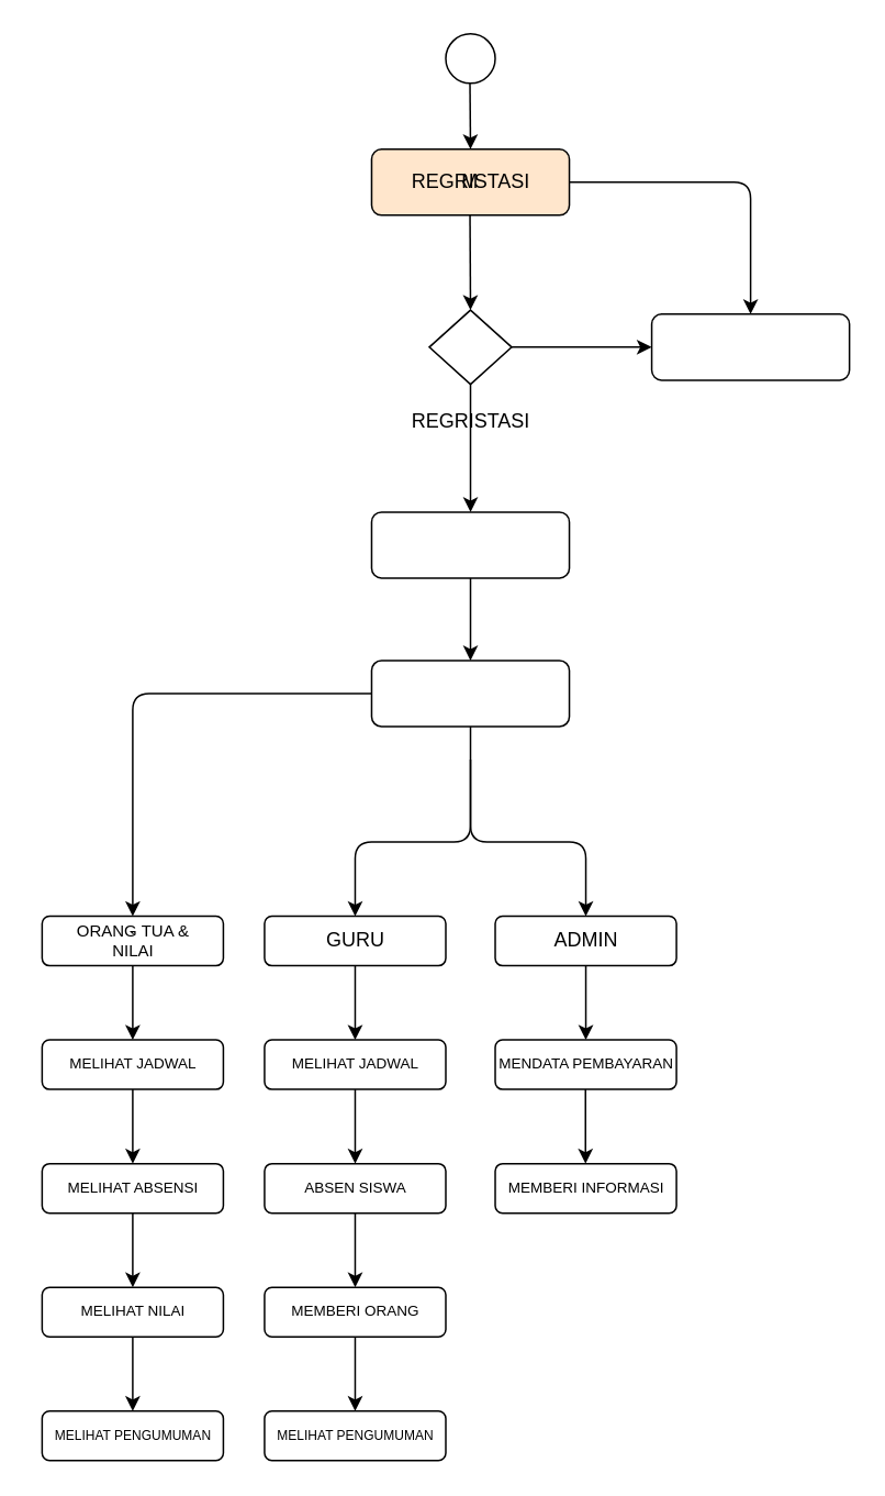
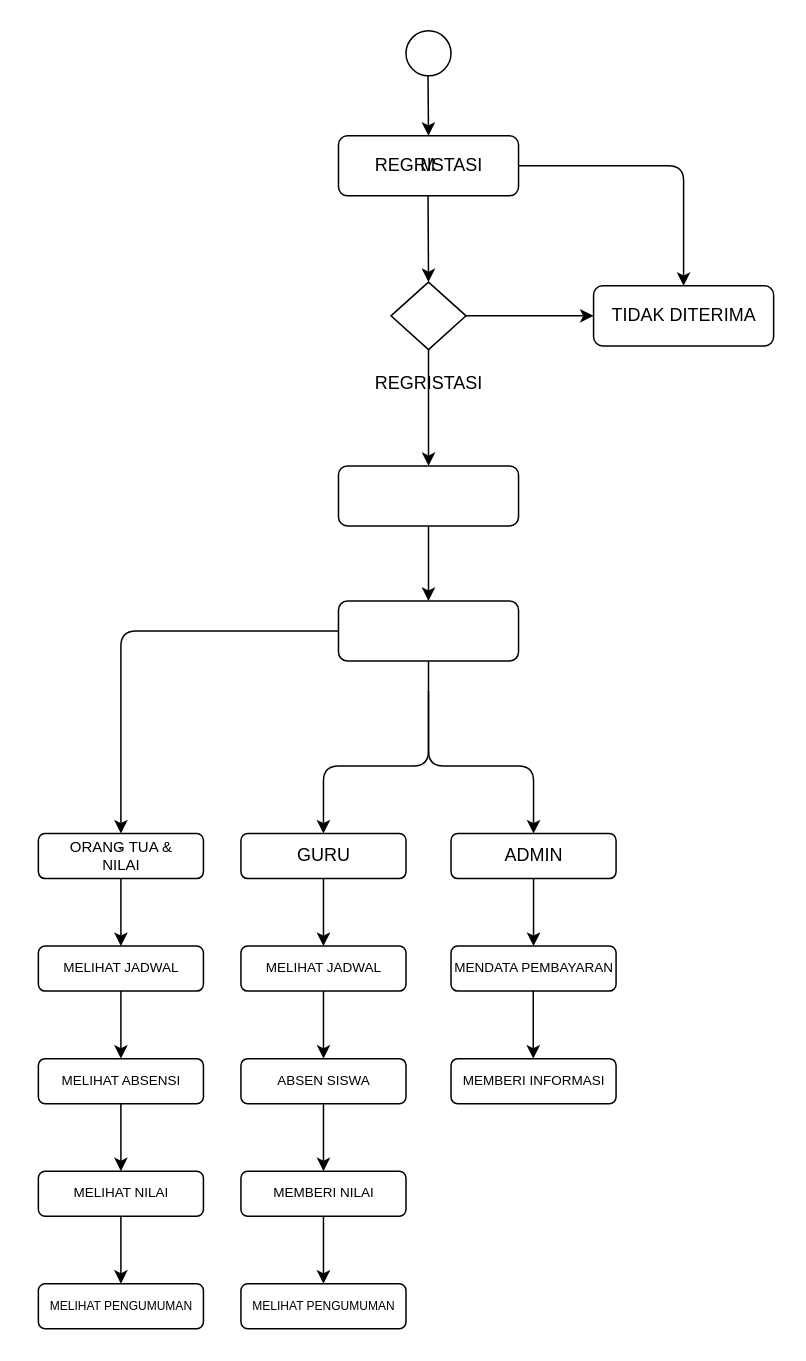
  <mxCell id="0" />
  <mxCell id="1" parent="0" />
  <mxCell id="2" value="" style="rounded=1;whiteSpace=wrap;html=1;" vertex="1" parent="1"><mxGeometry x="225" y="400" width="120" height="40" as="geometry" /></mxCell>
- <mxCell id="3" value="M" style="rounded=1;whiteSpace=wrap;html=1;fillColor=#ffe6cc;" vertex="1" parent="1"><mxGeometry x="225" y="90" width="120" height="40" as="geometry" /></mxCell>
+ <mxCell id="3" value="M" style="rounded=1;whiteSpace=wrap;html=1;" vertex="1" parent="1"><mxGeometry x="225" y="90" width="120" height="40" as="geometry" /></mxCell>
  <mxCell id="4" value="REGRISTASI" style="text;html=1;align=center;verticalAlign=middle;resizable=0;points=[];autosize=1;strokeColor=none;fillColor=none;" parent="1" vertex="1"><mxGeometry x="235" y="95" width="100" height="30" as="geometry" /></mxCell>
  <mxCell id="5" value="" style="endArrow=classic;html=1;entryX=0.5;entryY=0;entryDx=0;entryDy=0;" parent="1" edge="1" target="11"><mxGeometry width="50" height="50" relative="1" as="geometry"><mxPoint x="284.69" y="130" as="sourcePoint" /><mxPoint x="284.824" y="160.176" as="targetPoint" /></mxGeometry></mxCell>
  <mxCell id="6" value="" style="ellipse;whiteSpace=wrap;html=1;aspect=fixed;" parent="1" vertex="1"><mxGeometry x="270" y="20" width="30" height="30" as="geometry" /></mxCell>
  <mxCell id="7" value="" style="endArrow=classic;html=1;" edge="1" parent="1"><mxGeometry width="50" height="50" relative="1" as="geometry"><mxPoint x="284.67" y="50" as="sourcePoint" /><mxPoint x="285" y="90" as="targetPoint" /></mxGeometry></mxCell>
  <mxCell id="8" value="" style="endArrow=classic;html=1;exitX=1;exitY=0.5;exitDx=0;exitDy=0;entryX=0.5;entryY=0;entryDx=0;entryDy=0;" edge="1" parent="1" source="3" target="9"><mxGeometry width="50" height="50" relative="1" as="geometry"><mxPoint x="425" y="190" as="sourcePoint" /><mxPoint x="475" y="140" as="targetPoint" /><Array as="points"><mxPoint x="455" y="110" /></Array></mxGeometry></mxCell>
  <mxCell id="9" value="" style="rounded=1;whiteSpace=wrap;html=1;" vertex="1" parent="1"><mxGeometry x="395" y="190" width="120" height="40" as="geometry" /></mxCell>
+ <mxCell id="10" value="TIDAK DITERIMA" style="text;html=1;align=center;verticalAlign=middle;resizable=0;points=[];autosize=1;strokeColor=none;fillColor=none;" vertex="1" parent="1"><mxGeometry x="395" y="195" width="120" height="30" as="geometry" /></mxCell>
  <mxCell id="11" value="" style="rhombus;whiteSpace=wrap;html=1;" vertex="1" parent="1"><mxGeometry x="260" y="187.5" width="50" height="45" as="geometry" /></mxCell>
  <mxCell id="12" value="" style="endArrow=classic;html=1;exitX=1;exitY=0.5;exitDx=0;exitDy=0;entryX=0;entryY=0.5;entryDx=0;entryDy=0;" edge="1" parent="1" source="11" target="9"><mxGeometry width="50" height="50" relative="1" as="geometry"><mxPoint x="315" y="210" as="sourcePoint" /><mxPoint x="365" y="190" as="targetPoint" /></mxGeometry></mxCell>
  <mxCell id="13" value="REGRISTASI" style="text;html=1;align=center;verticalAlign=middle;resizable=0;points=[];autosize=1;strokeColor=none;fillColor=none;" vertex="1" parent="1"><mxGeometry x="235" y="240" width="100" height="30" as="geometry" /></mxCell>
  <mxCell id="14" value="" style="endArrow=classic;html=1;exitX=0.5;exitY=1;exitDx=0;exitDy=0;entryX=0.5;entryY=0;entryDx=0;entryDy=0;" edge="1" parent="1" source="11" target="15"><mxGeometry width="50" height="50" relative="1" as="geometry"><mxPoint x="275" y="240" as="sourcePoint" /><mxPoint x="285" y="290" as="targetPoint" /></mxGeometry></mxCell>
  <mxCell id="15" value="" style="rounded=1;whiteSpace=wrap;html=1;" vertex="1" parent="1"><mxGeometry x="225" y="310" width="120" height="40" as="geometry" /></mxCell>
  <mxCell id="16" value="`" style="rounded=1;whiteSpace=wrap;html=1;" vertex="1" parent="1"><mxGeometry x="25" y="555" width="110" height="30" as="geometry" /></mxCell>
  <mxCell id="17" value="" style="endArrow=classic;html=1;entryX=0.5;entryY=0;entryDx=0;entryDy=0;" edge="1" parent="1" target="18"><mxGeometry width="50" height="50" relative="1" as="geometry"><mxPoint x="285" y="460" as="sourcePoint" /><mxPoint x="285" y="470" as="targetPoint" /><Array as="points"><mxPoint x="285" y="460" /><mxPoint x="285" y="480" /><mxPoint x="285" y="510" /><mxPoint x="215" y="510" /></Array></mxGeometry></mxCell>
  <mxCell id="18" value="" style="rounded=1;whiteSpace=wrap;html=1;" vertex="1" parent="1"><mxGeometry x="160" y="555" width="110" height="30" as="geometry" /></mxCell>
  <mxCell id="19" value="" style="rounded=1;whiteSpace=wrap;html=1;" vertex="1" parent="1"><mxGeometry x="300" y="555" width="110" height="30" as="geometry" /></mxCell>
  <mxCell id="20" value="" style="endArrow=classic;html=1;entryX=0.5;entryY=0;entryDx=0;entryDy=0;exitX=0.5;exitY=1;exitDx=0;exitDy=0;" edge="1" parent="1" source="2" target="19"><mxGeometry width="50" height="50" relative="1" as="geometry"><mxPoint x="285" y="470" as="sourcePoint" /><mxPoint x="284.75" y="467" as="targetPoint" /><Array as="points"><mxPoint x="285" y="510" /><mxPoint x="355" y="510" /></Array></mxGeometry></mxCell>
  <mxCell id="21" value="GURU" style="text;html=1;align=center;verticalAlign=middle;resizable=0;points=[];autosize=1;strokeColor=none;fillColor=none;" vertex="1" parent="1"><mxGeometry x="185" y="555" width="60" height="30" as="geometry" /></mxCell>
  <mxCell id="22" value="ADMIN" style="text;html=1;align=center;verticalAlign=middle;resizable=0;points=[];autosize=1;strokeColor=none;fillColor=none;" vertex="1" parent="1"><mxGeometry x="325" y="555" width="60" height="30" as="geometry" /></mxCell>
  <mxCell id="23" value="" style="rounded=1;whiteSpace=wrap;html=1;" vertex="1" parent="1"><mxGeometry x="25" y="630" width="110" height="30" as="geometry" /></mxCell>
  <mxCell id="24" value="" style="endArrow=classic;html=1;entryX=0.5;entryY=0;entryDx=0;entryDy=0;exitX=0.5;exitY=1;exitDx=0;exitDy=0;" edge="1" parent="1" source="16" target="23"><mxGeometry width="50" height="50" relative="1" as="geometry"><mxPoint x="80" y="590" as="sourcePoint" /><mxPoint x="235" y="585" as="targetPoint" /></mxGeometry></mxCell>
  <mxCell id="25" value="" style="rounded=1;whiteSpace=wrap;html=1;" vertex="1" parent="1"><mxGeometry x="25" y="705" width="110" height="30" as="geometry" /></mxCell>
  <mxCell id="26" value="" style="endArrow=classic;html=1;entryX=0.5;entryY=0;entryDx=0;entryDy=0;exitX=0.5;exitY=1;exitDx=0;exitDy=0;" edge="1" parent="1" target="25"><mxGeometry width="50" height="50" relative="1" as="geometry"><mxPoint x="80" y="660" as="sourcePoint" /><mxPoint x="235" y="660" as="targetPoint" /></mxGeometry></mxCell>
  <mxCell id="27" value="" style="rounded=1;whiteSpace=wrap;html=1;" vertex="1" parent="1"><mxGeometry x="25" y="780" width="110" height="30" as="geometry" /></mxCell>
  <mxCell id="28" value="" style="endArrow=classic;html=1;entryX=0.5;entryY=0;entryDx=0;entryDy=0;exitX=0.5;exitY=1;exitDx=0;exitDy=0;" edge="1" parent="1" target="27"><mxGeometry width="50" height="50" relative="1" as="geometry"><mxPoint x="80" y="735" as="sourcePoint" /><mxPoint x="235" y="735" as="targetPoint" /></mxGeometry></mxCell>
  <mxCell id="29" value="" style="rounded=1;whiteSpace=wrap;html=1;" vertex="1" parent="1"><mxGeometry x="160" y="630" width="110" height="30" as="geometry" /></mxCell>
  <mxCell id="30" value="" style="endArrow=classic;html=1;entryX=0.5;entryY=0;entryDx=0;entryDy=0;exitX=0.5;exitY=1;exitDx=0;exitDy=0;" edge="1" parent="1" target="29"><mxGeometry width="50" height="50" relative="1" as="geometry"><mxPoint x="215" y="585" as="sourcePoint" /><mxPoint x="370" y="585" as="targetPoint" /></mxGeometry></mxCell>
  <mxCell id="31" value="" style="rounded=1;whiteSpace=wrap;html=1;" vertex="1" parent="1"><mxGeometry x="160" y="705" width="110" height="30" as="geometry" /></mxCell>
  <mxCell id="32" value="" style="endArrow=classic;html=1;entryX=0.5;entryY=0;entryDx=0;entryDy=0;exitX=0.5;exitY=1;exitDx=0;exitDy=0;" edge="1" parent="1" target="31"><mxGeometry width="50" height="50" relative="1" as="geometry"><mxPoint x="215" y="660" as="sourcePoint" /><mxPoint x="370" y="660" as="targetPoint" /></mxGeometry></mxCell>
  <mxCell id="33" value="" style="rounded=1;whiteSpace=wrap;html=1;" vertex="1" parent="1"><mxGeometry x="160" y="780" width="110" height="30" as="geometry" /></mxCell>
  <mxCell id="34" value="" style="endArrow=classic;html=1;entryX=0.5;entryY=0;entryDx=0;entryDy=0;exitX=0.5;exitY=1;exitDx=0;exitDy=0;" edge="1" parent="1" target="33"><mxGeometry width="50" height="50" relative="1" as="geometry"><mxPoint x="215" y="735" as="sourcePoint" /><mxPoint x="370" y="735" as="targetPoint" /></mxGeometry></mxCell>
  <mxCell id="35" value="" style="rounded=1;whiteSpace=wrap;html=1;" vertex="1" parent="1"><mxGeometry x="300" y="630" width="110" height="30" as="geometry" /></mxCell>
  <mxCell id="36" value="" style="endArrow=classic;html=1;entryX=0.5;entryY=0;entryDx=0;entryDy=0;exitX=0.5;exitY=1;exitDx=0;exitDy=0;" edge="1" parent="1" target="35"><mxGeometry width="50" height="50" relative="1" as="geometry"><mxPoint x="355" y="585" as="sourcePoint" /><mxPoint x="510" y="585" as="targetPoint" /></mxGeometry></mxCell>
  <mxCell id="37" value="" style="rounded=1;whiteSpace=wrap;html=1;" vertex="1" parent="1"><mxGeometry x="300" y="705" width="110" height="30" as="geometry" /></mxCell>
  <mxCell id="38" value="ORANG TUA &amp;amp;&lt;div&gt;NILAI&lt;/div&gt;" style="text;html=1;align=center;verticalAlign=middle;resizable=0;points=[];autosize=1;strokeColor=none;fillColor=none;fontSize=10;" vertex="1" parent="1"><mxGeometry x="35" y="550" width="90" height="40" as="geometry" /></mxCell>
  <mxCell id="39" value="" style="endArrow=classic;html=1;exitX=0;exitY=0.5;exitDx=0;exitDy=0;entryX=0.5;entryY=0;entryDx=0;entryDy=0;" edge="1" parent="1" source="2" target="16"><mxGeometry width="50" height="50" relative="1" as="geometry"><mxPoint x="245" y="550" as="sourcePoint" /><mxPoint x="295" y="500" as="targetPoint" /><Array as="points"><mxPoint x="80" y="420" /></Array></mxGeometry></mxCell>
  <mxCell id="40" value="" style="endArrow=classic;html=1;exitX=0.5;exitY=1;exitDx=0;exitDy=0;" edge="1" parent="1" source="15" target="2"><mxGeometry width="50" height="50" relative="1" as="geometry"><mxPoint x="285" y="490" as="sourcePoint" /><mxPoint x="335" y="440" as="targetPoint" /></mxGeometry></mxCell>
  <mxCell id="41" value="MELIHAT JADWAL" style="text;html=1;align=center;verticalAlign=middle;resizable=0;points=[];autosize=1;strokeColor=none;fillColor=none;fontSize=9;" vertex="1" parent="1"><mxGeometry x="30" y="635" width="100" height="20" as="geometry" /></mxCell>
  <mxCell id="42" value="MELIHAT ABSENSI" style="text;html=1;align=center;verticalAlign=middle;resizable=0;points=[];autosize=1;strokeColor=none;fillColor=none;fontSize=9;" vertex="1" parent="1"><mxGeometry x="30" y="710" width="100" height="20" as="geometry" /></mxCell>
  <mxCell id="43" value="MELIHAT JADWAL" style="text;html=1;align=center;verticalAlign=middle;resizable=0;points=[];autosize=1;strokeColor=none;fillColor=none;fontSize=9;" vertex="1" parent="1"><mxGeometry x="165" y="635" width="100" height="20" as="geometry" /></mxCell>
  <mxCell id="44" value="MELIHAT NILAI" style="text;html=1;align=center;verticalAlign=middle;resizable=0;points=[];autosize=1;strokeColor=none;fillColor=none;fontSize=9;" vertex="1" parent="1"><mxGeometry x="35" y="785" width="90" height="20" as="geometry" /></mxCell>
  <mxCell id="45" value="ABSEN SISWA" style="text;html=1;align=center;verticalAlign=middle;resizable=0;points=[];autosize=1;strokeColor=none;fillColor=none;fontSize=9;" vertex="1" parent="1"><mxGeometry x="170" y="710" width="90" height="20" as="geometry" /></mxCell>
- <mxCell id="46" value="MEMBERI ORANG" style="text;html=1;align=center;verticalAlign=middle;resizable=0;points=[];autosize=1;strokeColor=none;fillColor=none;fontSize=9;" vertex="1" parent="1"><mxGeometry x="170" y="785" width="90" height="20" as="geometry" /></mxCell>
+ <mxCell id="46" value="MEMBERI NILAI" style="text;html=1;align=center;verticalAlign=middle;resizable=0;points=[];autosize=1;strokeColor=none;fillColor=none;fontSize=9;" vertex="1" parent="1"><mxGeometry x="170" y="785" width="90" height="20" as="geometry" /></mxCell>
  <mxCell id="47" value="MENDATA PEMBAYARAN" style="text;html=1;align=center;verticalAlign=middle;resizable=0;points=[];autosize=1;strokeColor=none;fillColor=none;fontSize=9;" vertex="1" parent="1"><mxGeometry x="290" y="635" width="130" height="20" as="geometry" /></mxCell>
  <mxCell id="48" value="MEMBERI INFORMASI" style="text;html=1;align=center;verticalAlign=middle;resizable=0;points=[];autosize=1;strokeColor=none;fillColor=none;fontSize=9;" vertex="1" parent="1"><mxGeometry x="295" y="710" width="120" height="20" as="geometry" /></mxCell>
  <mxCell id="49" value="" style="endArrow=classic;html=1;entryX=0.5;entryY=0;entryDx=0;entryDy=0;exitX=0.5;exitY=1;exitDx=0;exitDy=0;" edge="1" parent="1"><mxGeometry width="50" height="50" relative="1" as="geometry"><mxPoint x="354.8" y="660" as="sourcePoint" /><mxPoint x="354.8" y="705" as="targetPoint" /></mxGeometry></mxCell>
  <mxCell id="50" value="" style="rounded=1;whiteSpace=wrap;html=1;" vertex="1" parent="1"><mxGeometry x="25" y="855" width="110" height="30" as="geometry" /></mxCell>
  <mxCell id="51" value="" style="endArrow=classic;html=1;entryX=0.5;entryY=0;entryDx=0;entryDy=0;exitX=0.5;exitY=1;exitDx=0;exitDy=0;" edge="1" parent="1" target="50"><mxGeometry width="50" height="50" relative="1" as="geometry"><mxPoint x="80" y="810" as="sourcePoint" /><mxPoint x="235" y="810" as="targetPoint" /></mxGeometry></mxCell>
  <mxCell id="52" value="&lt;font style=&quot;font-size: 8px;&quot;&gt;MELIHAT PENGUMUMAN&lt;/font&gt;" style="text;html=1;align=center;verticalAlign=middle;resizable=0;points=[];autosize=1;strokeColor=none;fillColor=none;fontSize=9;" vertex="1" parent="1"><mxGeometry x="20" y="860" width="120" height="20" as="geometry" /></mxCell>
  <mxCell id="53" value="" style="rounded=1;whiteSpace=wrap;html=1;" vertex="1" parent="1"><mxGeometry x="160" y="855" width="110" height="30" as="geometry" /></mxCell>
  <mxCell id="54" value="" style="endArrow=classic;html=1;entryX=0.5;entryY=0;entryDx=0;entryDy=0;exitX=0.5;exitY=1;exitDx=0;exitDy=0;" edge="1" parent="1" target="53"><mxGeometry width="50" height="50" relative="1" as="geometry"><mxPoint x="215" y="810" as="sourcePoint" /><mxPoint x="370" y="810" as="targetPoint" /></mxGeometry></mxCell>
  <mxCell id="55" value="&lt;font style=&quot;font-size: 8px;&quot;&gt;MELIHAT PENGUMUMAN&lt;/font&gt;" style="text;html=1;align=center;verticalAlign=middle;resizable=0;points=[];autosize=1;strokeColor=none;fillColor=none;fontSize=9;" vertex="1" parent="1"><mxGeometry x="155" y="860" width="120" height="20" as="geometry" /></mxCell>
